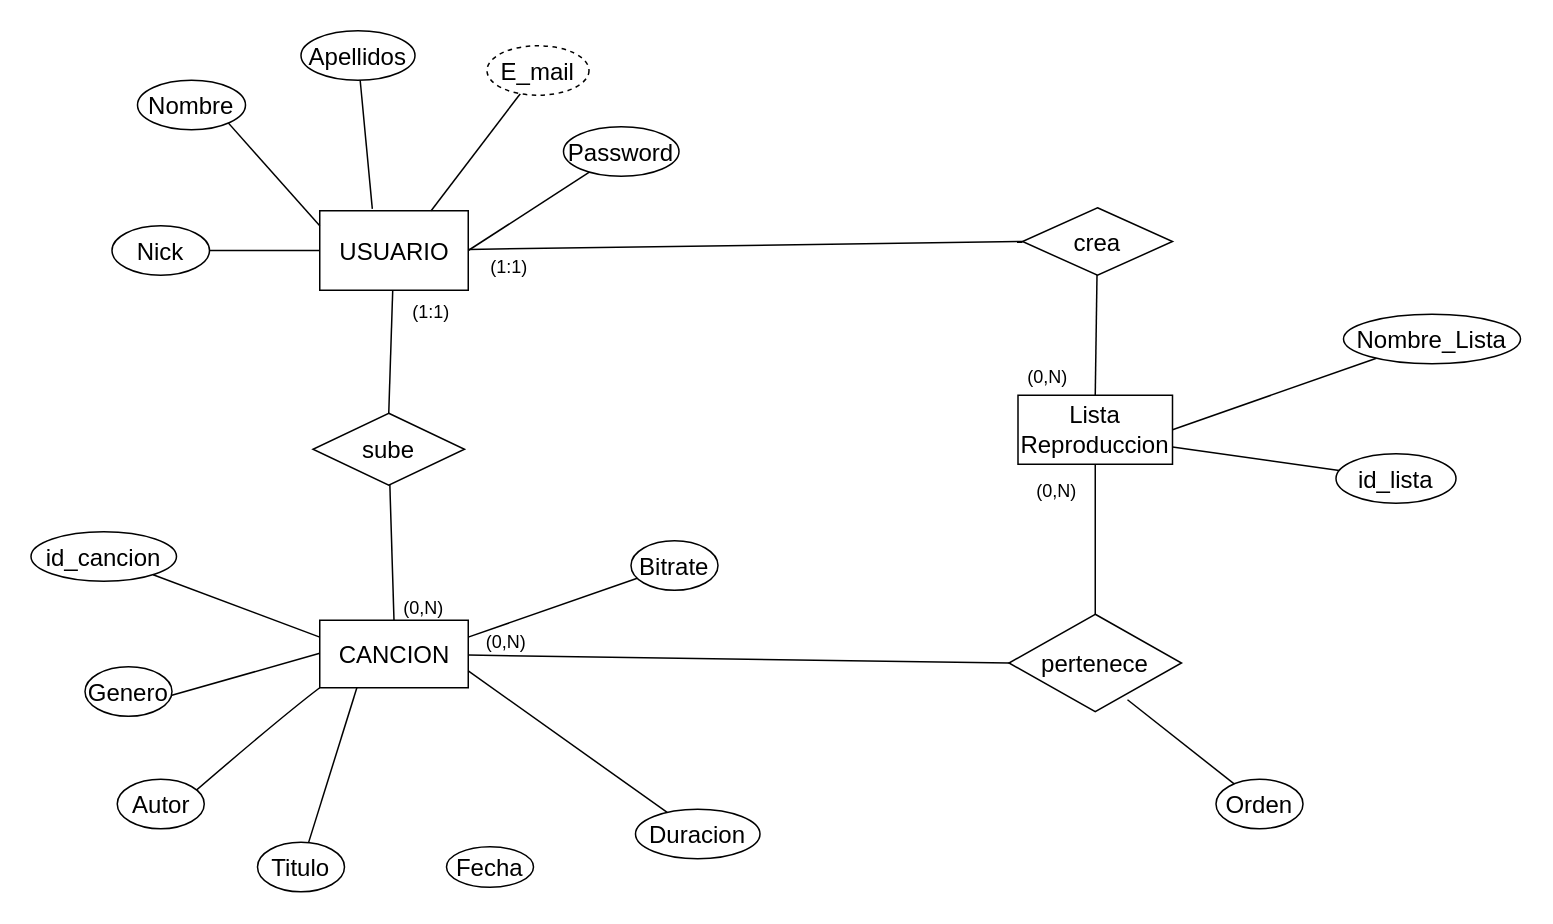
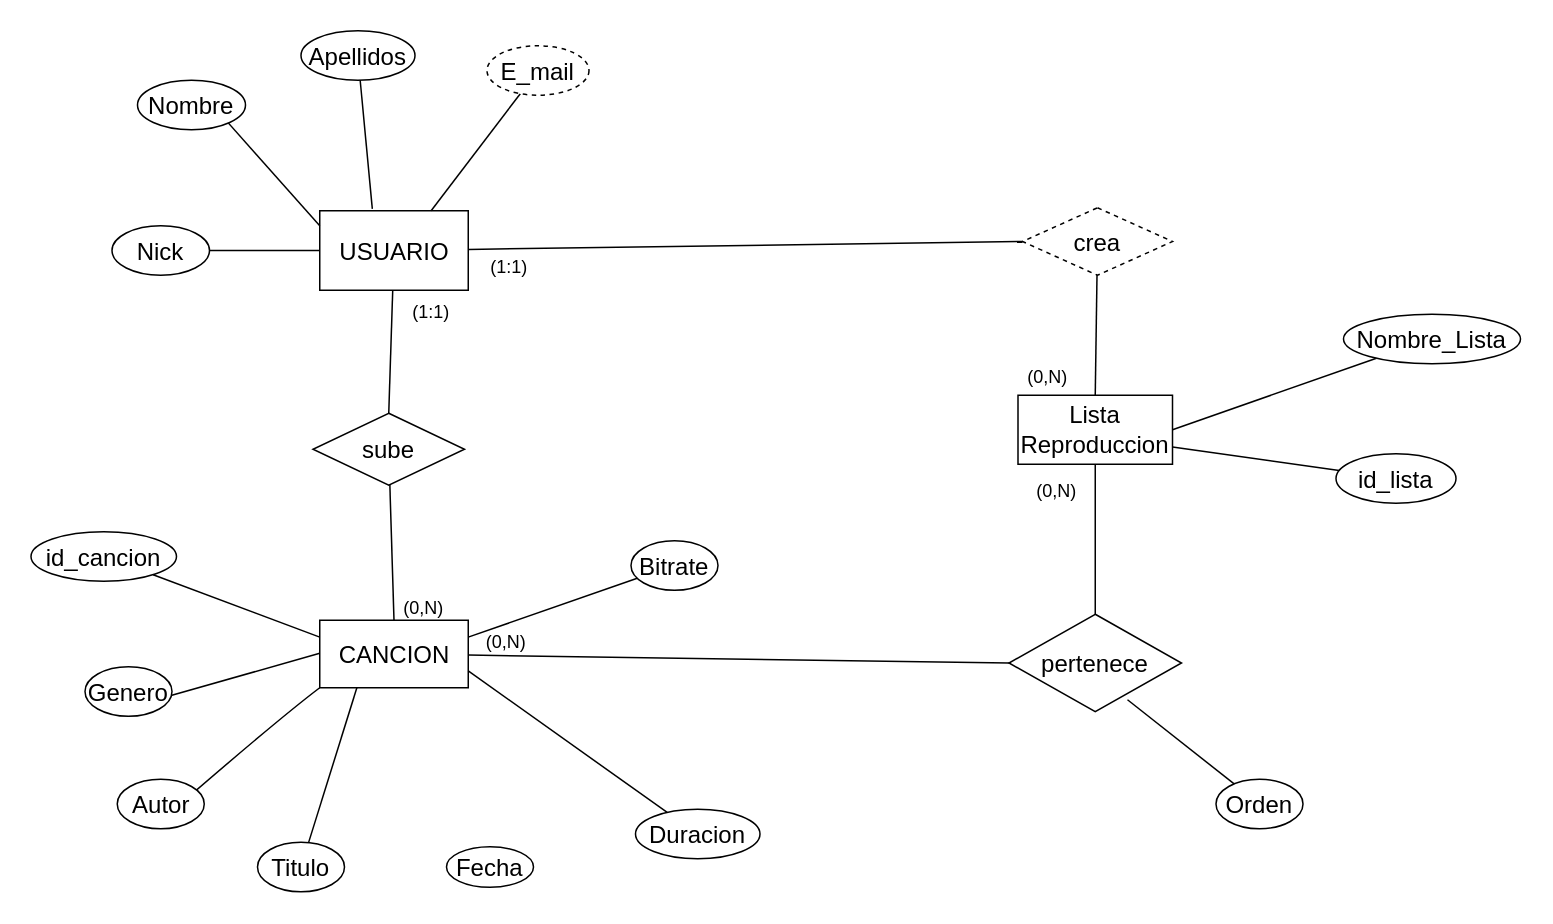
  <mxCell id="0" />
  <mxCell id="1" parent="0" />
  <mxCell id="2" style="edgeStyle=none;curved=1;rounded=0;orthogonalLoop=1;jettySize=auto;html=1;entryX=0;entryY=0.5;entryDx=0;entryDy=0;fontSize=12;startSize=8;endSize=8;endArrow=none;endFill=0;" edge="1" parent="1" source="4" target="13"><mxGeometry relative="1" as="geometry" /></mxCell>
  <mxCell id="3" style="edgeStyle=none;curved=1;rounded=0;orthogonalLoop=1;jettySize=auto;html=1;entryX=0.5;entryY=0;entryDx=0;entryDy=0;fontSize=12;startSize=8;endSize=8;endArrow=none;endFill=0;" edge="1" parent="1" source="4" target="11"><mxGeometry relative="1" as="geometry" /></mxCell>
  <mxCell id="4" value="USUARIO" style="rounded=0;whiteSpace=wrap;html=1;fontSize=16;" vertex="1" parent="1"><mxGeometry x="212.5" y="140" width="99" height="53" as="geometry" /></mxCell>
  <mxCell id="5" style="edgeStyle=none;curved=1;rounded=0;orthogonalLoop=1;jettySize=auto;html=1;entryX=0;entryY=0.5;entryDx=0;entryDy=0;fontSize=12;startSize=8;endSize=8;endArrow=none;endFill=0;" edge="1" parent="1" source="6" target="9"><mxGeometry relative="1" as="geometry" /></mxCell>
  <mxCell id="6" value="CANCION" style="rounded=0;whiteSpace=wrap;html=1;fontSize=16;" vertex="1" parent="1"><mxGeometry x="212.5" y="413" width="99" height="45" as="geometry" /></mxCell>
  <mxCell id="7" style="edgeStyle=none;curved=1;rounded=0;orthogonalLoop=1;jettySize=auto;html=1;entryX=0.5;entryY=0;entryDx=0;entryDy=0;fontSize=12;startSize=8;endSize=8;endArrow=none;endFill=0;" edge="1" parent="1" source="8" target="9"><mxGeometry relative="1" as="geometry" /></mxCell>
  <mxCell id="8" value="Lista&lt;br&gt;Reproduccion" style="rounded=0;whiteSpace=wrap;html=1;fontSize=16;" vertex="1" parent="1"><mxGeometry x="678" y="263" width="103" height="46" as="geometry" /></mxCell>
  <mxCell id="9" value="pertenece" style="rhombus;whiteSpace=wrap;html=1;fontSize=16;" vertex="1" parent="1"><mxGeometry x="672" y="409" width="115" height="65" as="geometry" /></mxCell>
  <mxCell id="10" style="edgeStyle=none;curved=1;rounded=0;orthogonalLoop=1;jettySize=auto;html=1;entryX=0.5;entryY=0;entryDx=0;entryDy=0;fontSize=12;startSize=8;endSize=8;endArrow=none;endFill=0;" edge="1" parent="1" source="11" target="6"><mxGeometry relative="1" as="geometry" /></mxCell>
  <mxCell id="11" value="sube" style="rhombus;whiteSpace=wrap;html=1;fontSize=16;" vertex="1" parent="1"><mxGeometry x="208" y="275" width="101" height="48" as="geometry" /></mxCell>
  <mxCell id="12" style="edgeStyle=none;curved=1;rounded=0;orthogonalLoop=1;jettySize=auto;html=1;entryX=0.5;entryY=0;entryDx=0;entryDy=0;fontSize=12;startSize=8;endSize=8;endArrow=none;endFill=0;" edge="1" parent="1" source="13" target="8"><mxGeometry relative="1" as="geometry" /></mxCell>
- <mxCell id="13" value="crea" style="rhombus;whiteSpace=wrap;html=1;fontSize=16;" vertex="1" parent="1"><mxGeometry x="681" y="138" width="100" height="45" as="geometry" /></mxCell>
- <mxCell id="14" style="edgeStyle=none;curved=1;rounded=0;orthogonalLoop=1;jettySize=auto;html=1;entryX=1;entryY=0.5;entryDx=0;entryDy=0;fontSize=12;startSize=8;endSize=8;endArrow=none;endFill=0;" edge="1" parent="1" source="15" target="4"><mxGeometry relative="1" as="geometry" /></mxCell>
- <mxCell id="15" value="Password" style="ellipse;whiteSpace=wrap;html=1;fontSize=16;" vertex="1" parent="1"><mxGeometry x="375" y="84" width="77" height="33" as="geometry" /></mxCell>
+ <mxCell id="13" value="crea" style="rhombus;whiteSpace=wrap;html=1;fontSize=16;dashed=1;" vertex="1" parent="1"><mxGeometry x="681" y="138" width="100" height="45" as="geometry" /></mxCell>
  <mxCell id="16" style="edgeStyle=none;curved=1;rounded=0;orthogonalLoop=1;jettySize=auto;html=1;entryX=0.75;entryY=0;entryDx=0;entryDy=0;fontSize=12;startSize=8;endSize=8;endArrow=none;endFill=0;" edge="1" parent="1" source="17" target="4"><mxGeometry relative="1" as="geometry" /></mxCell>
  <mxCell id="17" value="E_mail" style="ellipse;whiteSpace=wrap;html=1;fontSize=16;dashed=1;" vertex="1" parent="1"><mxGeometry x="324" y="30" width="68" height="33" as="geometry" /></mxCell>
  <mxCell id="18" value="Apellidos" style="ellipse;whiteSpace=wrap;html=1;fontSize=16;" vertex="1" parent="1"><mxGeometry x="200" y="20" width="76" height="33" as="geometry" /></mxCell>
  <mxCell id="19" style="edgeStyle=none;curved=1;rounded=0;orthogonalLoop=1;jettySize=auto;html=1;entryX=0;entryY=0.5;entryDx=0;entryDy=0;fontSize=12;startSize=8;endSize=8;endArrow=none;endFill=0;" edge="1" parent="1"><mxGeometry relative="1" as="geometry"><mxPoint x="144.246" y="73.25" as="sourcePoint" /><mxPoint x="212.5" y="150" as="targetPoint" /><Array as="points"><mxPoint x="194.5" y="129.5" /></Array></mxGeometry></mxCell>
  <mxCell id="20" value="Nombre" style="ellipse;whiteSpace=wrap;html=1;fontSize=16;" vertex="1" parent="1"><mxGeometry x="91" y="53" width="72" height="33" as="geometry" /></mxCell>
  <mxCell id="21" style="edgeStyle=none;curved=1;rounded=0;orthogonalLoop=1;jettySize=auto;html=1;entryX=0;entryY=0.5;entryDx=0;entryDy=0;fontSize=12;startSize=8;endSize=8;endArrow=none;endFill=0;" edge="1" parent="1" source="22" target="4"><mxGeometry relative="1" as="geometry" /></mxCell>
  <mxCell id="22" value="Nick" style="ellipse;whiteSpace=wrap;html=1;fontSize=16;" vertex="1" parent="1"><mxGeometry x="74" y="150" width="65" height="33" as="geometry" /></mxCell>
  <mxCell id="23" style="edgeStyle=none;curved=1;rounded=0;orthogonalLoop=1;jettySize=auto;html=1;fontSize=12;startSize=8;endSize=8;entryX=1;entryY=0.25;entryDx=0;entryDy=0;endArrow=none;endFill=0;" edge="1" parent="1" source="24" target="6"><mxGeometry relative="1" as="geometry"><mxPoint x="325" y="420" as="targetPoint" /></mxGeometry></mxCell>
  <mxCell id="24" value="Bitrate" style="ellipse;whiteSpace=wrap;html=1;fontSize=16;" vertex="1" parent="1"><mxGeometry x="420" y="360" width="58" height="33" as="geometry" /></mxCell>
  <mxCell id="25" style="edgeStyle=none;curved=1;rounded=0;orthogonalLoop=1;jettySize=auto;html=1;entryX=1;entryY=0.75;entryDx=0;entryDy=0;fontSize=12;startSize=8;endSize=8;endArrow=none;endFill=0;" edge="1" parent="1" source="26" target="6"><mxGeometry relative="1" as="geometry" /></mxCell>
  <mxCell id="26" value="Duracion" style="ellipse;whiteSpace=wrap;html=1;fontSize=16;" vertex="1" parent="1"><mxGeometry x="423" y="539" width="83" height="33" as="geometry" /></mxCell>
  <mxCell id="27" value="Fecha" style="ellipse;whiteSpace=wrap;html=1;fontSize=16;" vertex="1" parent="1"><mxGeometry x="297" y="564" width="58" height="27" as="geometry" /></mxCell>
  <mxCell id="28" style="edgeStyle=none;curved=1;rounded=0;orthogonalLoop=1;jettySize=auto;html=1;entryX=0.25;entryY=1;entryDx=0;entryDy=0;fontSize=12;startSize=8;endSize=8;endArrow=none;endFill=0;" edge="1" parent="1" source="29" target="6"><mxGeometry relative="1" as="geometry" /></mxCell>
  <mxCell id="29" value="Titulo" style="ellipse;whiteSpace=wrap;html=1;fontSize=16;" vertex="1" parent="1"><mxGeometry x="171" y="561" width="58" height="33" as="geometry" /></mxCell>
  <mxCell id="30" style="edgeStyle=none;curved=1;rounded=0;orthogonalLoop=1;jettySize=auto;html=1;entryX=0;entryY=0.75;entryDx=0;entryDy=0;fontSize=12;startSize=8;endSize=8;endArrow=none;endFill=0;" edge="1" parent="1"><mxGeometry relative="1" as="geometry"><mxPoint x="122.469" y="532.977" as="sourcePoint" /><mxPoint x="212.5" y="458" as="targetPoint" /><Array as="points"><mxPoint x="187" y="477.25" /></Array></mxGeometry></mxCell>
  <mxCell id="31" value="Autor" style="ellipse;whiteSpace=wrap;html=1;fontSize=16;" vertex="1" parent="1"><mxGeometry x="77.5" y="519" width="58" height="33" as="geometry" /></mxCell>
  <mxCell id="32" style="edgeStyle=none;curved=1;rounded=0;orthogonalLoop=1;jettySize=auto;html=1;entryX=0;entryY=0.25;entryDx=0;entryDy=0;fontSize=12;startSize=8;endSize=8;endArrow=none;endFill=0;" edge="1" parent="1"><mxGeometry relative="1" as="geometry"><mxPoint x="110.957" y="463.892" as="sourcePoint" /><mxPoint x="212.5" y="435" as="targetPoint" /></mxGeometry></mxCell>
  <mxCell id="33" value="Genero" style="ellipse;whiteSpace=wrap;html=1;fontSize=16;" vertex="1" parent="1"><mxGeometry x="56" y="444" width="58" height="33" as="geometry" /></mxCell>
  <mxCell id="34" style="edgeStyle=none;curved=1;rounded=0;orthogonalLoop=1;jettySize=auto;html=1;entryX=0;entryY=0.25;entryDx=0;entryDy=0;fontSize=12;startSize=8;endSize=8;endArrow=none;endFill=0;" edge="1" parent="1" source="35" target="6"><mxGeometry relative="1" as="geometry" /></mxCell>
  <mxCell id="35" value="id_cancion" style="ellipse;whiteSpace=wrap;html=1;fontSize=16;" vertex="1" parent="1"><mxGeometry x="20" y="354" width="97" height="33" as="geometry" /></mxCell>
  <mxCell id="36" value="Orden" style="ellipse;whiteSpace=wrap;html=1;fontSize=16;" vertex="1" parent="1"><mxGeometry x="810" y="519" width="58" height="33" as="geometry" /></mxCell>
  <mxCell id="37" style="edgeStyle=none;curved=1;rounded=0;orthogonalLoop=1;jettySize=auto;html=1;entryX=1;entryY=0.75;entryDx=0;entryDy=0;fontSize=12;startSize=8;endSize=8;endArrow=none;endFill=0;" edge="1" parent="1" source="38" target="8"><mxGeometry relative="1" as="geometry" /></mxCell>
  <mxCell id="38" value="id_lista" style="ellipse;whiteSpace=wrap;html=1;fontSize=16;" vertex="1" parent="1"><mxGeometry x="890" y="302" width="80" height="33" as="geometry" /></mxCell>
  <mxCell id="39" style="edgeStyle=none;curved=1;rounded=0;orthogonalLoop=1;jettySize=auto;html=1;entryX=1;entryY=0.5;entryDx=0;entryDy=0;fontSize=12;startSize=8;endSize=8;endArrow=none;endFill=0;" edge="1" parent="1" source="40" target="8"><mxGeometry relative="1" as="geometry" /></mxCell>
  <mxCell id="40" value="Nombre_Lista" style="ellipse;whiteSpace=wrap;html=1;fontSize=16;" vertex="1" parent="1"><mxGeometry x="895" y="209" width="118" height="33" as="geometry" /></mxCell>
  <mxCell id="41" style="edgeStyle=none;curved=1;rounded=0;orthogonalLoop=1;jettySize=auto;html=1;entryX=0.687;entryY=0.877;entryDx=0;entryDy=0;entryPerimeter=0;fontSize=12;startSize=8;endSize=8;endArrow=none;endFill=0;" edge="1" parent="1" source="36" target="9"><mxGeometry relative="1" as="geometry" /></mxCell>
  <mxCell id="42" style="edgeStyle=none;curved=1;rounded=0;orthogonalLoop=1;jettySize=auto;html=1;entryX=0.354;entryY=-0.024;entryDx=0;entryDy=0;entryPerimeter=0;fontSize=12;startSize=8;endSize=8;endArrow=none;endFill=0;" edge="1" parent="1" source="18" target="4"><mxGeometry relative="1" as="geometry" /></mxCell>
  <mxCell id="43" value="(0,N)" style="text;html=1;strokeColor=none;fillColor=none;align=center;verticalAlign=middle;whiteSpace=wrap;rounded=0;" vertex="1" parent="1"><mxGeometry x="668" y="236" width="60" height="30" as="geometry" /></mxCell>
  <mxCell id="44" value="(0,N)" style="text;html=1;strokeColor=none;fillColor=none;align=center;verticalAlign=middle;whiteSpace=wrap;rounded=0;" vertex="1" parent="1"><mxGeometry x="674" y="312" width="60" height="30" as="geometry" /></mxCell>
  <mxCell id="45" value="(0,N)" style="text;html=1;strokeColor=none;fillColor=none;align=center;verticalAlign=middle;whiteSpace=wrap;rounded=0;" vertex="1" parent="1"><mxGeometry x="251.5" y="390" width="60" height="30" as="geometry" /></mxCell>
  <mxCell id="46" value="(0,N)" style="text;html=1;strokeColor=none;fillColor=none;align=center;verticalAlign=middle;whiteSpace=wrap;rounded=0;" vertex="1" parent="1"><mxGeometry x="307" y="413" width="60" height="30" as="geometry" /></mxCell>
  <mxCell id="47" value="(1:1)" style="text;html=1;strokeColor=none;fillColor=none;align=center;verticalAlign=middle;whiteSpace=wrap;rounded=0;" vertex="1" parent="1"><mxGeometry x="257" y="193" width="60" height="30" as="geometry" /></mxCell>
  <mxCell id="48" value="(1:1)" style="text;html=1;strokeColor=none;fillColor=none;align=center;verticalAlign=middle;whiteSpace=wrap;rounded=0;" vertex="1" parent="1"><mxGeometry x="309" y="163" width="60" height="30" as="geometry" /></mxCell>
